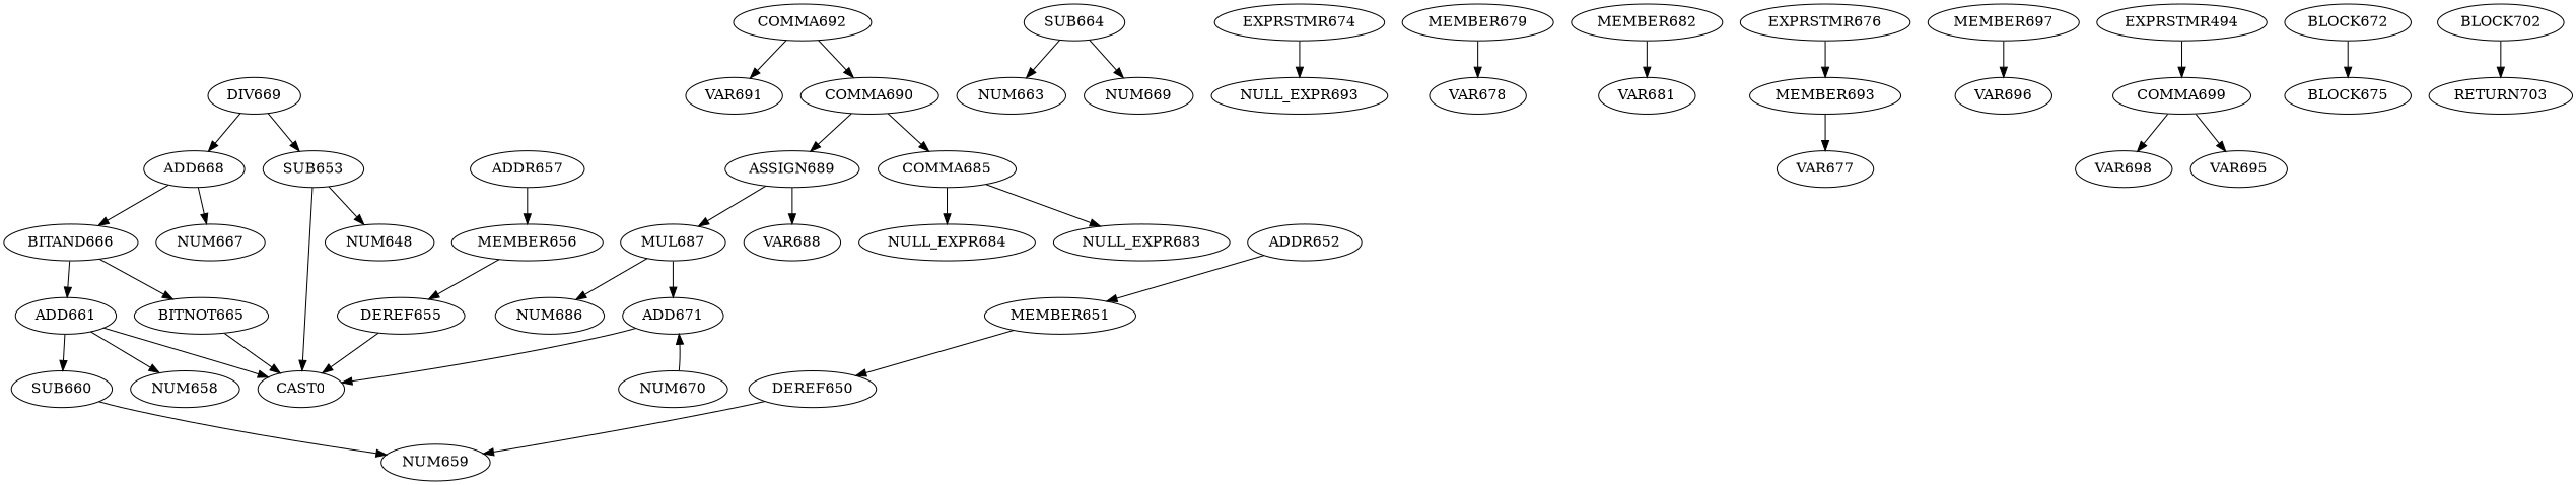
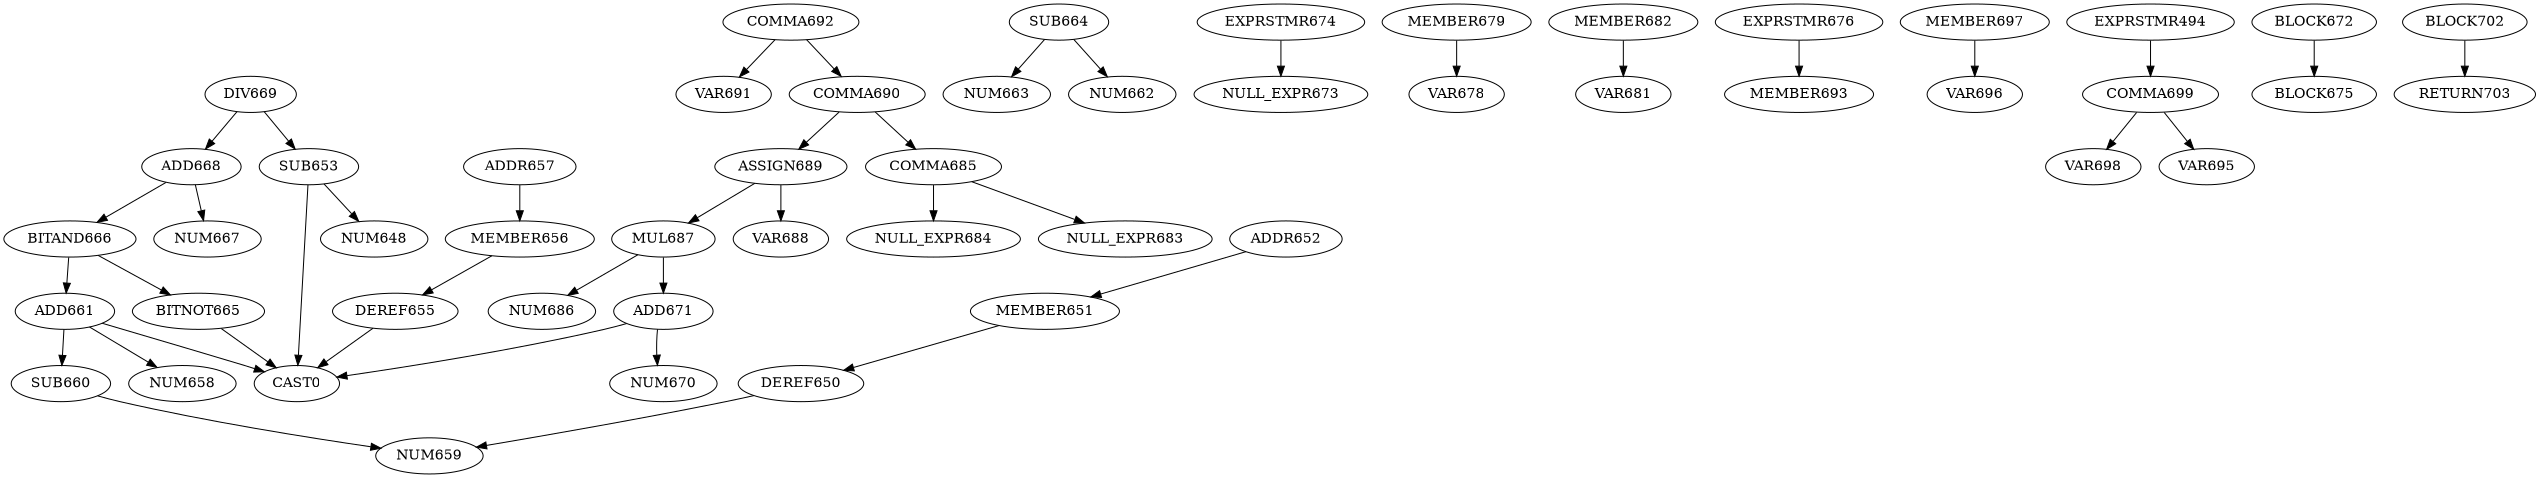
  digraph {
    DEREF650
    NUM659
    MEMBER651
    ADDR652
    SUB653
    CAST0
    NUM648
    DEREF655
    MEMBER656
    ADDR657
    SUB660
    ADD661
    NUM658
    SUB664
    NUM663
-   NUM662 [label=NUM669]
+   NUM662
    BITNOT665
    BITAND666
    ADD668
    NUM667
    DIV669
    ADD671
    NUM670
    EXPRSTMR674
-   NULL_EXPR673 [label=NULL_EXPR693]
+   NULL_EXPR673
    MEMBER679
    VAR678
    MEMBER682
    VAR681
    COMMA685
    NULL_EXPR684
    NULL_EXPR683
    MUL687
    NUM686
    ASSIGN689
    VAR688
    COMMA690
    COMMA692
    VAR691
    n40 [label=MEMBER693]
-   VAR677
    EXPRSTMR676
    MEMBER697
    VAR696
    COMMA699
    VAR698
    VAR695
    n48 [label=EXPRSTMR494]
    BLOCK672
    BLOCK675
    BLOCK702
    RETURN703
    DEREF650 -> NUM659
    MEMBER651 -> DEREF650
    ADDR652 -> MEMBER651
    SUB653 -> CAST0
    SUB653 -> NUM648
    DEREF655 -> CAST0
    MEMBER656 -> DEREF655
    ADDR657 -> MEMBER656
    SUB660 -> NUM659
    ADD661 -> CAST0
    ADD661 -> SUB660
    ADD661 -> NUM658
    SUB664 -> NUM663
    SUB664 -> NUM662
    BITNOT665 -> CAST0
    BITAND666 -> ADD661
    BITAND666 -> BITNOT665
    ADD668 -> BITAND666
    ADD668 -> NUM667
    DIV669 -> SUB653
    DIV669 -> ADD668
    ADD671 -> CAST0
-   NUM670 -> ADD671
+   ADD671 -> NUM670
    EXPRSTMR674 -> NULL_EXPR673
    MEMBER679 -> VAR678
    MEMBER682 -> VAR681
    COMMA685 -> NULL_EXPR684
    COMMA685 -> NULL_EXPR683
    MUL687 -> ADD671
    MUL687 -> NUM686
    ASSIGN689 -> MUL687
    ASSIGN689 -> VAR688
    COMMA690 -> COMMA685
    COMMA690 -> ASSIGN689
    COMMA692 -> COMMA690
    COMMA692 -> VAR691
-   n40 -> VAR677
    EXPRSTMR676 -> n40
    MEMBER697 -> VAR696
    COMMA699 -> VAR698
    COMMA699 -> VAR695
    n48 -> COMMA699
    BLOCK672 -> BLOCK675
    BLOCK702 -> RETURN703
  }
